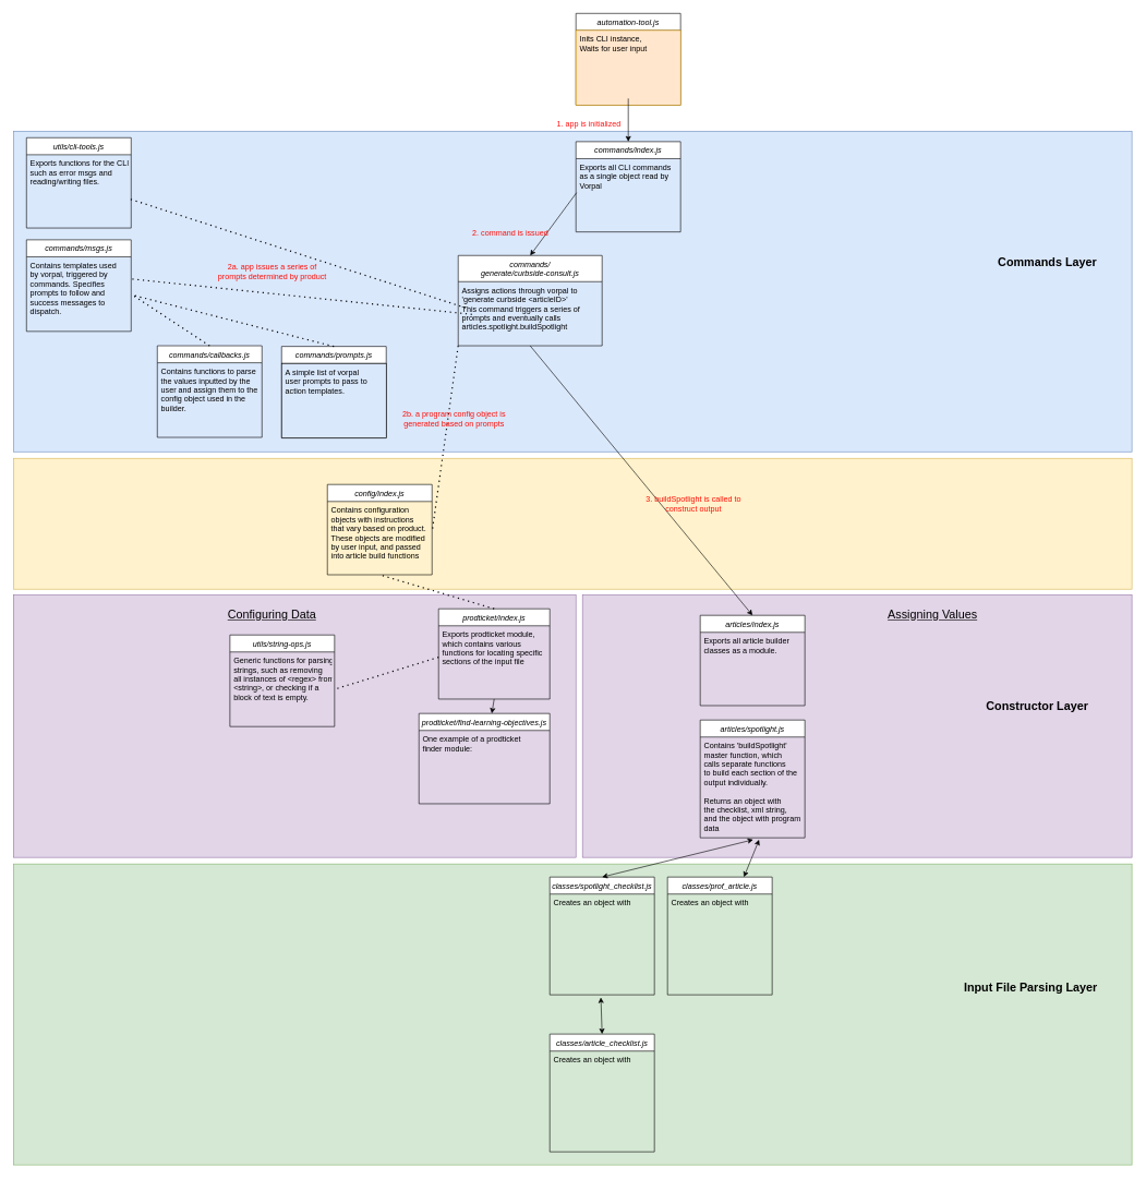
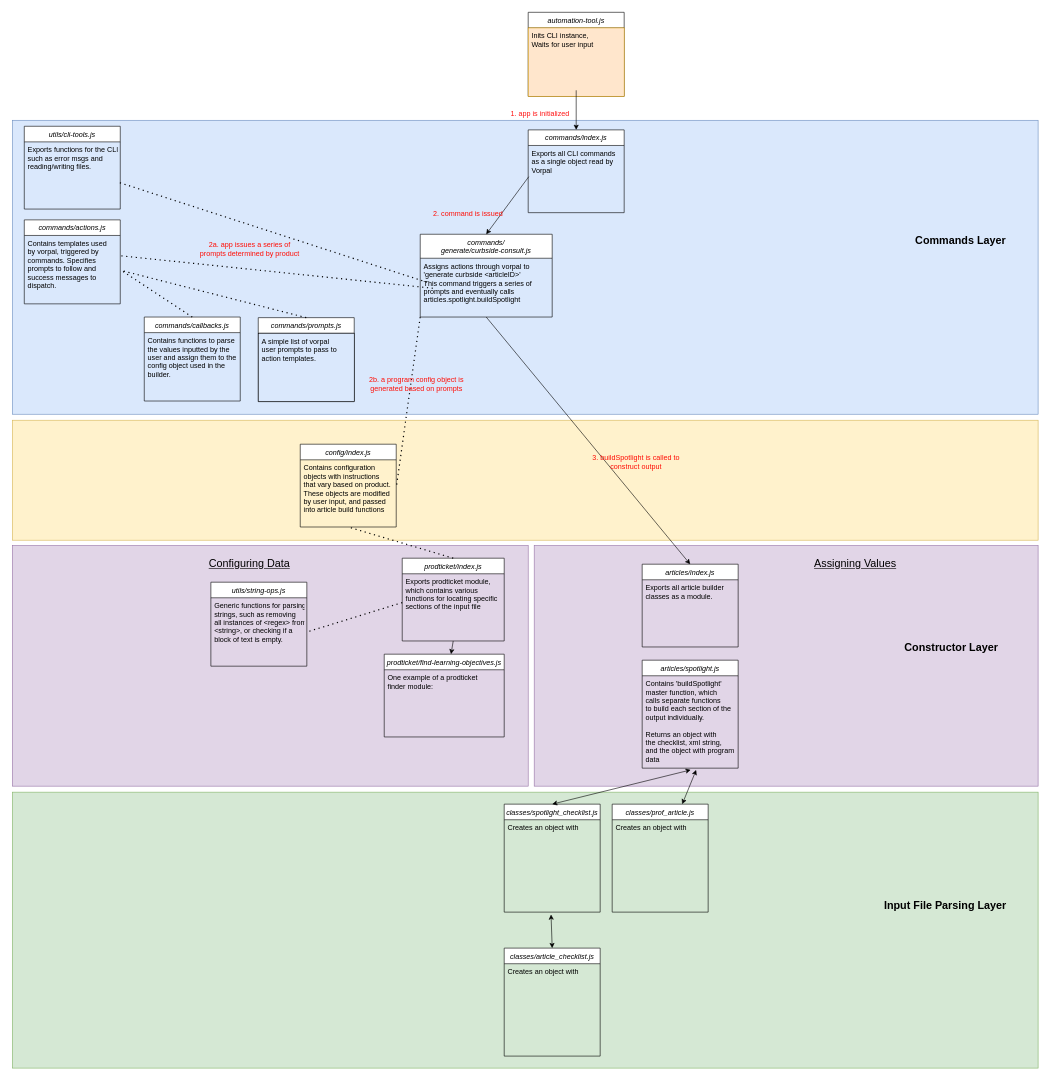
  <mxCell id="0" />
  <mxCell id="1" parent="0" />
  <mxCell id="2" value="" style="rounded=0;whiteSpace=wrap;html=1;strokeColor=#d6b656;fillColor=#fff2cc;" parent="1" vertex="1"><mxGeometry x="20" y="700" width="1710" height="200" as="geometry" /></mxCell>
  <mxCell id="3" value="" style="rounded=0;whiteSpace=wrap;html=1;strokeColor=#6c8ebf;fillColor=#dae8fc;" parent="1" vertex="1"><mxGeometry x="20" y="200" width="1710" height="490" as="geometry" /></mxCell>
  <mxCell id="4" value="" style="endArrow=none;dashed=1;html=1;dashPattern=1 3;strokeWidth=2;fontSize=14;entryX=1;entryY=0.5;entryDx=0;entryDy=0;exitX=0;exitY=1;exitDx=0;exitDy=0;" parent="1" source="10" target="20" edge="1"><mxGeometry width="50" height="50" relative="1" as="geometry"><mxPoint x="840" y="560" as="sourcePoint" /><mxPoint x="890" y="510" as="targetPoint" /></mxGeometry></mxCell>
  <mxCell id="5" value="" style="rounded=0;whiteSpace=wrap;html=1;strokeColor=#9673a6;fillColor=#e1d5e7;" parent="1" vertex="1"><mxGeometry x="890" y="909" width="840" height="401" as="geometry" /></mxCell>
  <mxCell id="6" value="" style="rounded=0;whiteSpace=wrap;html=1;strokeColor=#82b366;fillColor=#d5e8d4;" parent="1" vertex="1"><mxGeometry x="20" y="1320" width="1710" height="460" as="geometry" /></mxCell>
  <mxCell id="7" value="" style="rounded=0;whiteSpace=wrap;html=1;strokeColor=#9673a6;fillColor=#e1d5e7;" parent="1" vertex="1"><mxGeometry x="20" y="909" width="860" height="401" as="geometry" /></mxCell>
  <mxCell id="8" value="automation-tool.js&#10;" style="swimlane;fontStyle=2;align=center;verticalAlign=top;childLayout=stackLayout;horizontal=1;startSize=26;horizontalStack=0;resizeParent=1;resizeLast=0;collapsible=1;marginBottom=0;rounded=0;shadow=0;strokeWidth=1;" parent="1" vertex="1"><mxGeometry x="880" y="20" width="160" height="140" as="geometry"><mxRectangle x="230" y="140" width="160" height="26" as="alternateBounds" /></mxGeometry></mxCell>
  <mxCell id="9" value="Inits CLI instance,&#10;Waits for user input" style="text;align=left;verticalAlign=top;spacingLeft=4;spacingRight=4;overflow=hidden;rotatable=0;points=[[0,0.5],[1,0.5]];portConstraint=eastwest;fillColor=#ffe6cc;strokeColor=#d79b00;" parent="8" vertex="1"><mxGeometry y="26" width="160" height="114" as="geometry" /></mxCell>
  <mxCell id="10" value="commands/&#10;generate/curbside-consult.js" style="swimlane;fontStyle=2;align=center;verticalAlign=top;childLayout=stackLayout;horizontal=1;startSize=40;horizontalStack=0;resizeParent=1;resizeLast=0;collapsible=1;marginBottom=0;rounded=0;shadow=0;strokeWidth=1;" parent="1" vertex="1"><mxGeometry x="700" y="390" width="220" height="138" as="geometry"><mxRectangle x="420" y="380" width="160" height="26" as="alternateBounds" /></mxGeometry></mxCell>
  <mxCell id="11" value="Assigns actions through vorpal to &#10;'generate curbside &lt;articleID&gt;'&#10;This command triggers a series of &#10;prompts and eventually calls &#10;articles.spotlight.buildSpotlight" style="text;align=left;verticalAlign=top;spacingLeft=4;spacingRight=4;overflow=hidden;rotatable=0;points=[[0,0.5],[1,0.5]];portConstraint=eastwest;" parent="10" vertex="1"><mxGeometry y="40" width="220" height="74" as="geometry" /></mxCell>
  <mxCell id="12" value="&lt;b&gt;&lt;font style=&quot;font-size: 18px&quot;&gt;Commands Layer&lt;/font&gt;&lt;/b&gt;" style="text;html=1;strokeColor=none;fillColor=none;align=center;verticalAlign=middle;whiteSpace=wrap;rounded=0;fontSize=14;" parent="1" vertex="1"><mxGeometry x="1521" y="390" width="160" height="20" as="geometry" /></mxCell>
  <mxCell id="13" value="" style="endArrow=classic;html=1;fontSize=14;entryX=0.5;entryY=0;entryDx=0;entryDy=0;" parent="1" target="14" edge="1"><mxGeometry width="50" height="50" relative="1" as="geometry"><mxPoint x="960" y="150" as="sourcePoint" /><mxPoint x="960" y="187" as="targetPoint" /></mxGeometry></mxCell>
  <mxCell id="14" value="commands/index.js" style="swimlane;fontStyle=2;align=center;verticalAlign=top;childLayout=stackLayout;horizontal=1;startSize=26;horizontalStack=0;resizeParent=1;resizeLast=0;collapsible=1;marginBottom=0;rounded=0;shadow=0;strokeWidth=1;" parent="1" vertex="1"><mxGeometry x="880" y="216" width="160" height="138" as="geometry"><mxRectangle x="230" y="140" width="160" height="26" as="alternateBounds" /></mxGeometry></mxCell>
  <mxCell id="15" value="Exports all CLI commands&#10;as a single object read by&#10;Vorpal" style="text;align=left;verticalAlign=top;spacingLeft=4;spacingRight=4;overflow=hidden;rotatable=0;points=[[0,0.5],[1,0.5]];portConstraint=eastwest;" parent="14" vertex="1"><mxGeometry y="26" width="160" height="74" as="geometry" /></mxCell>
  <mxCell id="16" value="" style="endArrow=classic;html=1;fontSize=14;exitX=0.006;exitY=0.703;exitDx=0;exitDy=0;exitPerimeter=0;entryX=0.5;entryY=0;entryDx=0;entryDy=0;" parent="1" source="15" target="10" edge="1"><mxGeometry width="50" height="50" relative="1" as="geometry"><mxPoint x="840" y="430" as="sourcePoint" /><mxPoint x="890" y="380" as="targetPoint" /></mxGeometry></mxCell>
  <mxCell id="17" value="utils/cli-tools.js" style="swimlane;fontStyle=2;align=center;verticalAlign=top;childLayout=stackLayout;horizontal=1;startSize=26;horizontalStack=0;resizeParent=1;resizeLast=0;collapsible=1;marginBottom=0;rounded=0;shadow=0;strokeWidth=1;" parent="1" vertex="1"><mxGeometry x="40" y="210" width="160" height="138" as="geometry"><mxRectangle x="230" y="140" width="160" height="26" as="alternateBounds" /></mxGeometry></mxCell>
  <mxCell id="18" value="Exports functions for the CLI&#10;such as error msgs and&#10;reading/writing files." style="text;align=left;verticalAlign=top;spacingLeft=4;spacingRight=4;overflow=hidden;rotatable=0;points=[[0,0.5],[1,0.5]];portConstraint=eastwest;" parent="17" vertex="1"><mxGeometry y="26" width="160" height="74" as="geometry" /></mxCell>
  <mxCell id="19" value="config/index.js" style="swimlane;fontStyle=2;align=center;verticalAlign=top;childLayout=stackLayout;horizontal=1;startSize=26;horizontalStack=0;resizeParent=1;resizeLast=0;collapsible=1;marginBottom=0;rounded=0;shadow=0;strokeWidth=1;" parent="1" vertex="1"><mxGeometry x="500" y="740" width="160" height="138" as="geometry"><mxRectangle x="230" y="140" width="160" height="26" as="alternateBounds" /></mxGeometry></mxCell>
  <mxCell id="20" value="Contains configuration &#10;objects with instructions&#10;that vary based on product.&#10;These objects are modified&#10;by user input, and passed&#10;into article build functions" style="text;align=left;verticalAlign=top;spacingLeft=4;spacingRight=4;overflow=hidden;rotatable=0;points=[[0,0.5],[1,0.5]];portConstraint=eastwest;" parent="19" vertex="1"><mxGeometry y="26" width="160" height="94" as="geometry" /></mxCell>
  <mxCell id="21" value="" style="endArrow=none;dashed=1;html=1;dashPattern=1 3;strokeWidth=2;fontSize=14;entryX=0.994;entryY=0.919;entryDx=0;entryDy=0;exitX=0.005;exitY=0.405;exitDx=0;exitDy=0;exitPerimeter=0;entryPerimeter=0;" parent="1" target="18" edge="1"><mxGeometry width="50" height="50" relative="1" as="geometry"><mxPoint x="711.1" y="469.97" as="sourcePoint" /><mxPoint x="390" y="293" as="targetPoint" /></mxGeometry></mxCell>
- <mxCell id="22" value="commands/msgs.js" style="swimlane;fontStyle=2;align=center;verticalAlign=top;childLayout=stackLayout;horizontal=1;startSize=26;horizontalStack=0;resizeParent=1;resizeLast=0;collapsible=1;marginBottom=0;rounded=0;shadow=0;strokeWidth=1;" parent="1" vertex="1"><mxGeometry x="40" y="366" width="160" height="140" as="geometry"><mxRectangle x="230" y="140" width="160" height="26" as="alternateBounds" /></mxGeometry></mxCell>
+ <mxCell id="22" value="commands/actions.js" style="swimlane;fontStyle=2;align=center;verticalAlign=top;childLayout=stackLayout;horizontal=1;startSize=26;horizontalStack=0;resizeParent=1;resizeLast=0;collapsible=1;marginBottom=0;rounded=0;shadow=0;strokeWidth=1;" parent="1" vertex="1"><mxGeometry x="40" y="366" width="160" height="140" as="geometry"><mxRectangle x="230" y="140" width="160" height="26" as="alternateBounds" /></mxGeometry></mxCell>
  <mxCell id="23" value="Contains templates used &#10;by vorpal, triggered by&#10;commands. Specifies &#10;prompts to follow and &#10;success messages to &#10;dispatch." style="text;align=left;verticalAlign=top;spacingLeft=4;spacingRight=4;overflow=hidden;rotatable=0;points=[[0,0.5],[1,0.5]];portConstraint=eastwest;" parent="22" vertex="1"><mxGeometry y="26" width="160" height="114" as="geometry" /></mxCell>
  <mxCell id="24" value="commands/callbacks.js" style="swimlane;fontStyle=2;align=center;verticalAlign=top;childLayout=stackLayout;horizontal=1;startSize=26;horizontalStack=0;resizeParent=1;resizeLast=0;collapsible=1;marginBottom=0;rounded=0;shadow=0;strokeWidth=1;" parent="1" vertex="1"><mxGeometry x="240" y="528" width="160" height="140" as="geometry"><mxRectangle x="230" y="140" width="160" height="26" as="alternateBounds" /></mxGeometry></mxCell>
  <mxCell id="25" value="Contains functions to parse&#10;the values inputted by the &#10;user and assign them to the&#10;config object used in the &#10;builder." style="text;align=left;verticalAlign=top;spacingLeft=4;spacingRight=4;overflow=hidden;rotatable=0;points=[[0,0.5],[1,0.5]];portConstraint=eastwest;" parent="24" vertex="1"><mxGeometry y="26" width="160" height="114" as="geometry" /></mxCell>
  <mxCell id="26" value="" style="endArrow=none;dashed=1;html=1;dashPattern=1 3;strokeWidth=2;fontSize=14;entryX=1.006;entryY=0.298;entryDx=0;entryDy=0;exitX=0.005;exitY=0.405;exitDx=0;exitDy=0;exitPerimeter=0;entryPerimeter=0;" parent="1" target="23" edge="1"><mxGeometry width="50" height="50" relative="1" as="geometry"><mxPoint x="721.1" y="479.97" as="sourcePoint" /><mxPoint x="209.04" y="314.006" as="targetPoint" /></mxGeometry></mxCell>
  <mxCell id="27" value="" style="endArrow=none;dashed=1;html=1;dashPattern=1 3;strokeWidth=2;fontSize=14;entryX=1;entryY=0.5;entryDx=0;entryDy=0;exitX=0.5;exitY=0;exitDx=0;exitDy=0;" parent="1" source="24" target="23" edge="1"><mxGeometry width="50" height="50" relative="1" as="geometry"><mxPoint x="731.1" y="489.97" as="sourcePoint" /><mxPoint x="210.96" y="435.972" as="targetPoint" /></mxGeometry></mxCell>
  <mxCell id="28" value="commands/prompts.js" style="swimlane;fontStyle=2;align=center;verticalAlign=top;childLayout=stackLayout;horizontal=1;startSize=26;horizontalStack=0;resizeParent=1;resizeLast=0;collapsible=1;marginBottom=0;rounded=0;shadow=0;strokeWidth=1;" parent="1" vertex="1"><mxGeometry x="430" y="529" width="160" height="140" as="geometry"><mxRectangle x="230" y="140" width="160" height="26" as="alternateBounds" /></mxGeometry></mxCell>
  <mxCell id="29" value="A simple list of vorpal &#10;user prompts to pass to &#10;action templates." style="text;align=left;verticalAlign=top;spacingLeft=4;spacingRight=4;overflow=hidden;rotatable=0;points=[[0,0.5],[1,0.5]];portConstraint=eastwest;fillColor=#dae8fc;strokeColor=#000000;" parent="28" vertex="1"><mxGeometry y="26" width="160" height="114" as="geometry" /></mxCell>
  <mxCell id="30" value="" style="endArrow=none;dashed=1;html=1;dashPattern=1 3;strokeWidth=2;fontSize=14;exitX=0.5;exitY=0;exitDx=0;exitDy=0;" parent="1" source="28" edge="1"><mxGeometry width="50" height="50" relative="1" as="geometry"><mxPoint x="250" y="621" as="sourcePoint" /><mxPoint x="200" y="450" as="targetPoint" /></mxGeometry></mxCell>
  <mxCell id="31" value="articles/index.js" style="swimlane;fontStyle=2;align=center;verticalAlign=top;childLayout=stackLayout;horizontal=1;startSize=26;horizontalStack=0;resizeParent=1;resizeLast=0;collapsible=1;marginBottom=0;rounded=0;shadow=0;strokeWidth=1;" parent="1" vertex="1"><mxGeometry x="1070" y="940" width="160" height="138" as="geometry"><mxRectangle x="230" y="140" width="160" height="26" as="alternateBounds" /></mxGeometry></mxCell>
  <mxCell id="32" value="Exports all article builder &#10;classes as a module." style="text;align=left;verticalAlign=top;spacingLeft=4;spacingRight=4;overflow=hidden;rotatable=0;points=[[0,0.5],[1,0.5]];portConstraint=eastwest;" parent="31" vertex="1"><mxGeometry y="26" width="160" height="74" as="geometry" /></mxCell>
  <mxCell id="33" value="" style="endArrow=classic;html=1;fontSize=14;entryX=0.5;entryY=0;entryDx=0;entryDy=0;exitX=0.5;exitY=1;exitDx=0;exitDy=0;" parent="1" source="10" target="31" edge="1"><mxGeometry width="50" height="50" relative="1" as="geometry"><mxPoint x="820" y="530" as="sourcePoint" /><mxPoint x="890" y="640" as="targetPoint" /></mxGeometry></mxCell>
  <mxCell id="34" value="articles/spotlight.js" style="swimlane;fontStyle=2;align=center;verticalAlign=top;childLayout=stackLayout;horizontal=1;startSize=26;horizontalStack=0;resizeParent=1;resizeLast=0;collapsible=1;marginBottom=0;rounded=0;shadow=0;strokeWidth=1;" parent="1" vertex="1"><mxGeometry x="1070" y="1100" width="160" height="180" as="geometry"><mxRectangle x="230" y="140" width="160" height="26" as="alternateBounds" /></mxGeometry></mxCell>
  <mxCell id="35" value="Contains 'buildSpotlight' &#10;master function, which &#10;calls separate functions&#10;to build each section of the &#10;output individually.&#10;&#10;Returns an object with &#10;the checklist, xml string,&#10;and the object with program&#10;data" style="text;align=left;verticalAlign=top;spacingLeft=4;spacingRight=4;overflow=hidden;rotatable=0;points=[[0,0.5],[1,0.5]];portConstraint=eastwest;" parent="34" vertex="1"><mxGeometry y="26" width="160" height="154" as="geometry" /></mxCell>
  <mxCell id="36" value="&lt;b&gt;&lt;font style=&quot;font-size: 18px&quot;&gt;Constructor Layer&lt;/font&gt;&lt;/b&gt;" style="text;html=1;strokeColor=none;fillColor=none;align=center;verticalAlign=middle;whiteSpace=wrap;rounded=0;fontSize=14;" parent="1" vertex="1"><mxGeometry x="1490" y="1070" width="191" height="20" as="geometry" /></mxCell>
  <mxCell id="37" value="&lt;b&gt;&lt;font style=&quot;font-size: 18px&quot;&gt;Input File Parsing Layer&lt;/font&gt;&lt;/b&gt;" style="text;html=1;strokeColor=none;fillColor=none;align=center;verticalAlign=middle;whiteSpace=wrap;rounded=0;fontSize=14;" parent="1" vertex="1"><mxGeometry x="1470" y="1500" width="211" height="20" as="geometry" /></mxCell>
  <mxCell id="38" value="&lt;font style=&quot;font-size: 18px&quot;&gt;&lt;u&gt;Assigning Values&lt;/u&gt;&lt;/font&gt;" style="text;html=1;strokeColor=none;fillColor=none;align=center;verticalAlign=middle;whiteSpace=wrap;rounded=0;fontSize=14;" parent="1" vertex="1"><mxGeometry x="1330" y="930" width="191" height="20" as="geometry" /></mxCell>
  <mxCell id="39" value="&lt;font style=&quot;font-size: 18px&quot;&gt;&lt;u&gt;Configuring Data&lt;/u&gt;&lt;/font&gt;" style="text;html=1;strokeColor=none;fillColor=none;align=center;verticalAlign=middle;whiteSpace=wrap;rounded=0;fontSize=14;" parent="1" vertex="1"><mxGeometry x="320" y="930" width="191" height="20" as="geometry" /></mxCell>
  <mxCell id="40" value="prodticket/index.js" style="swimlane;fontStyle=2;align=center;verticalAlign=top;childLayout=stackLayout;horizontal=1;startSize=26;horizontalStack=0;resizeParent=1;resizeLast=0;collapsible=1;marginBottom=0;rounded=0;shadow=0;strokeWidth=1;" parent="1" vertex="1"><mxGeometry x="670" y="930" width="170" height="138" as="geometry"><mxRectangle x="230" y="140" width="160" height="26" as="alternateBounds" /></mxGeometry></mxCell>
  <mxCell id="41" value="Exports prodticket module,&#10;which contains various &#10;functions for locating specific&#10;sections of the input file" style="text;align=left;verticalAlign=top;spacingLeft=4;spacingRight=4;overflow=hidden;rotatable=0;points=[[0,0.5],[1,0.5]];portConstraint=eastwest;" parent="40" vertex="1"><mxGeometry y="26" width="170" height="74" as="geometry" /></mxCell>
  <mxCell id="42" value="" style="endArrow=none;dashed=1;html=1;dashPattern=1 3;strokeWidth=2;fontSize=14;entryX=0.5;entryY=1;entryDx=0;entryDy=0;exitX=0.5;exitY=0;exitDx=0;exitDy=0;" parent="1" source="40" target="19" edge="1"><mxGeometry width="50" height="50" relative="1" as="geometry"><mxPoint x="840" y="1100" as="sourcePoint" /><mxPoint x="890" y="1050" as="targetPoint" /></mxGeometry></mxCell>
  <mxCell id="43" value="utils/string-ops.js" style="swimlane;fontStyle=2;align=center;verticalAlign=top;childLayout=stackLayout;horizontal=1;startSize=26;horizontalStack=0;resizeParent=1;resizeLast=0;collapsible=1;marginBottom=0;rounded=0;shadow=0;strokeWidth=1;" parent="1" vertex="1"><mxGeometry x="351" y="970" width="160" height="140" as="geometry"><mxRectangle x="230" y="140" width="160" height="26" as="alternateBounds" /></mxGeometry></mxCell>
  <mxCell id="44" value="Generic functions for parsing&#10;strings, such as removing&#10;all instances of &lt;regex&gt; from&#10;&lt;string&gt;, or checking if a &#10;block of text is empty." style="text;align=left;verticalAlign=top;spacingLeft=4;spacingRight=4;overflow=hidden;rotatable=0;points=[[0,0.5],[1,0.5]];portConstraint=eastwest;" parent="43" vertex="1"><mxGeometry y="26" width="160" height="114" as="geometry" /></mxCell>
  <mxCell id="45" value="" style="endArrow=none;dashed=1;html=1;dashPattern=1 3;strokeWidth=2;fontSize=14;entryX=1;entryY=0.5;entryDx=0;entryDy=0;exitX=0;exitY=0.649;exitDx=0;exitDy=0;exitPerimeter=0;" parent="1" source="41" target="44" edge="1"><mxGeometry width="50" height="50" relative="1" as="geometry"><mxPoint x="765" y="940" as="sourcePoint" /><mxPoint x="590" y="888" as="targetPoint" /></mxGeometry></mxCell>
  <mxCell id="46" value="prodticket/find-learning-objectives.js" style="swimlane;fontStyle=2;align=center;verticalAlign=top;childLayout=stackLayout;horizontal=1;startSize=26;horizontalStack=0;resizeParent=1;resizeLast=0;collapsible=1;marginBottom=0;rounded=0;shadow=0;strokeWidth=1;" parent="1" vertex="1"><mxGeometry x="640" y="1090" width="200" height="138" as="geometry"><mxRectangle x="230" y="140" width="160" height="26" as="alternateBounds" /></mxGeometry></mxCell>
  <mxCell id="47" value="One example of a prodticket &#10;finder module: " style="text;align=left;verticalAlign=top;spacingLeft=4;spacingRight=4;overflow=hidden;rotatable=0;points=[[0,0.5],[1,0.5]];portConstraint=eastwest;" parent="46" vertex="1"><mxGeometry y="26" width="200" height="74" as="geometry" /></mxCell>
  <mxCell id="48" value="" style="endArrow=classic;html=1;fontSize=14;exitX=0.5;exitY=1;exitDx=0;exitDy=0;" parent="1" source="40" target="46" edge="1"><mxGeometry width="50" height="50" relative="1" as="geometry"><mxPoint x="1160" y="1088" as="sourcePoint" /><mxPoint x="1160" y="1140" as="targetPoint" /></mxGeometry></mxCell>
  <mxCell id="49" value="classes/prof_article.js&#10;" style="swimlane;fontStyle=2;align=center;verticalAlign=top;childLayout=stackLayout;horizontal=1;startSize=26;horizontalStack=0;resizeParent=1;resizeLast=0;collapsible=1;marginBottom=0;rounded=0;shadow=0;strokeWidth=1;" parent="1" vertex="1"><mxGeometry x="1020" y="1340" width="160" height="180" as="geometry"><mxRectangle x="230" y="140" width="160" height="26" as="alternateBounds" /></mxGeometry></mxCell>
  <mxCell id="50" value="Creates an object with &#10;" style="text;align=left;verticalAlign=top;spacingLeft=4;spacingRight=4;overflow=hidden;rotatable=0;points=[[0,0.5],[1,0.5]];portConstraint=eastwest;" parent="49" vertex="1"><mxGeometry y="26" width="160" height="154" as="geometry" /></mxCell>
  <mxCell id="51" value="" style="endArrow=classic;startArrow=classic;html=1;fontSize=14;entryX=0.563;entryY=1.019;entryDx=0;entryDy=0;entryPerimeter=0;" parent="1" source="49" target="35" edge="1"><mxGeometry width="50" height="50" relative="1" as="geometry"><mxPoint x="840" y="1310" as="sourcePoint" /><mxPoint x="890" y="1260" as="targetPoint" /></mxGeometry></mxCell>
  <mxCell id="52" value="2. command is issued" style="text;html=1;strokeColor=none;fillColor=none;align=center;verticalAlign=middle;whiteSpace=wrap;rounded=0;fontColor=#FF0D05;" vertex="1" parent="1"><mxGeometry x="700" y="346" width="160" height="20" as="geometry" /></mxCell>
  <mxCell id="53" value="1. app is initialized" style="text;html=1;strokeColor=none;fillColor=none;align=center;verticalAlign=middle;whiteSpace=wrap;rounded=0;fontColor=#FF1414;" vertex="1" parent="1"><mxGeometry x="820" y="180" width="160" height="20" as="geometry" /></mxCell>
  <mxCell id="54" value="2a. app issues a series of prompts determined by product" style="text;html=1;strokeColor=none;fillColor=none;align=center;verticalAlign=middle;whiteSpace=wrap;rounded=0;fontColor=#FF0D05;" vertex="1" parent="1"><mxGeometry x="325.5" y="400" width="180" height="30" as="geometry" /></mxCell>
  <mxCell id="55" value="2b. a program config object is generated based on prompts" style="text;html=1;strokeColor=none;fillColor=none;align=center;verticalAlign=middle;whiteSpace=wrap;rounded=0;fontColor=#FF0D05;" vertex="1" parent="1"><mxGeometry x="614" y="630" width="160" height="20" as="geometry" /></mxCell>
  <mxCell id="56" value="3. buildSpotlight is called to construct output" style="text;html=1;strokeColor=none;fillColor=none;align=center;verticalAlign=middle;whiteSpace=wrap;rounded=0;fontColor=#FF0D05;" vertex="1" parent="1"><mxGeometry x="980" y="760" width="160" height="20" as="geometry" /></mxCell>
  <mxCell id="57" value="classes/spotlight_checklist.js" style="swimlane;fontStyle=2;align=center;verticalAlign=top;childLayout=stackLayout;horizontal=1;startSize=26;horizontalStack=0;resizeParent=1;resizeLast=0;collapsible=1;marginBottom=0;rounded=0;shadow=0;strokeWidth=1;" vertex="1" parent="1"><mxGeometry x="840" y="1340" width="160" height="180" as="geometry"><mxRectangle x="230" y="140" width="160" height="26" as="alternateBounds" /></mxGeometry></mxCell>
  <mxCell id="58" value="Creates an object with &#10;" style="text;align=left;verticalAlign=top;spacingLeft=4;spacingRight=4;overflow=hidden;rotatable=0;points=[[0,0.5],[1,0.5]];portConstraint=eastwest;" vertex="1" parent="57"><mxGeometry y="26" width="160" height="154" as="geometry" /></mxCell>
  <mxCell id="59" value="classes/article_checklist.js" style="swimlane;fontStyle=2;align=center;verticalAlign=top;childLayout=stackLayout;horizontal=1;startSize=26;horizontalStack=0;resizeParent=1;resizeLast=0;collapsible=1;marginBottom=0;rounded=0;shadow=0;strokeWidth=1;" vertex="1" parent="1"><mxGeometry x="840" y="1580" width="160" height="180" as="geometry"><mxRectangle x="230" y="140" width="160" height="26" as="alternateBounds" /></mxGeometry></mxCell>
  <mxCell id="60" value="Creates an object with &#10;" style="text;align=left;verticalAlign=top;spacingLeft=4;spacingRight=4;overflow=hidden;rotatable=0;points=[[0,0.5],[1,0.5]];portConstraint=eastwest;" vertex="1" parent="59"><mxGeometry y="26" width="160" height="154" as="geometry" /></mxCell>
  <mxCell id="61" value="" style="endArrow=classic;startArrow=classic;html=1;fontSize=14;entryX=0.506;entryY=1.019;entryDx=0;entryDy=0;entryPerimeter=0;exitX=0.5;exitY=0;exitDx=0;exitDy=0;" edge="1" parent="1" source="57" target="35"><mxGeometry width="50" height="50" relative="1" as="geometry"><mxPoint x="1146.765" y="1350" as="sourcePoint" /><mxPoint x="1170.08" y="1292.926" as="targetPoint" /></mxGeometry></mxCell>
  <mxCell id="62" value="" style="endArrow=classic;startArrow=classic;html=1;fontSize=14;entryX=0.488;entryY=1.026;entryDx=0;entryDy=0;entryPerimeter=0;exitX=0.5;exitY=0;exitDx=0;exitDy=0;" edge="1" parent="1" source="59" target="58"><mxGeometry width="50" height="50" relative="1" as="geometry"><mxPoint x="1156.765" y="1360" as="sourcePoint" /><mxPoint x="1180.08" y="1302.926" as="targetPoint" /></mxGeometry></mxCell>
